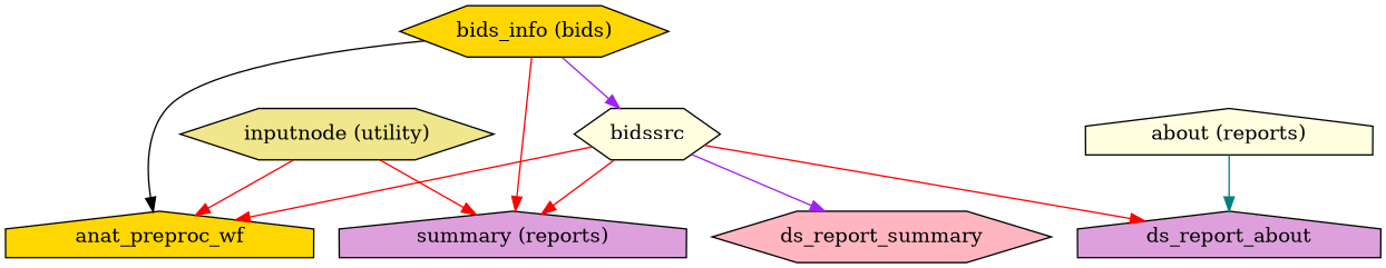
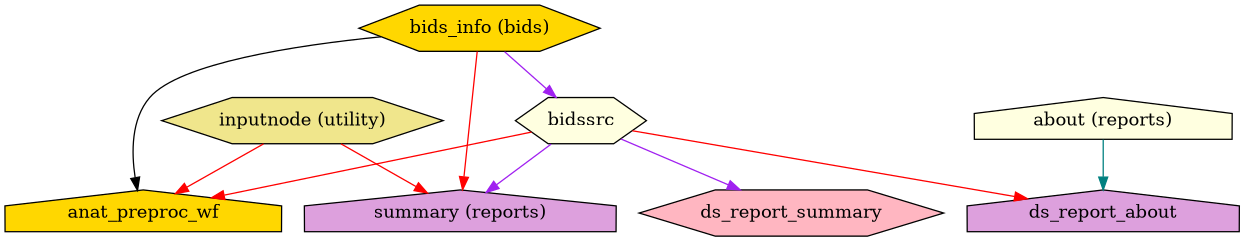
  strict digraph {
    node [fillcolor=gold shape=hexagon style=filled]
    edge [color=red]
    "inputnode (utility)" [fillcolor=khaki]
    anat_preproc_wf [shape=house]
    "summary (reports)" [fillcolor=plum shape=house]
    ds_report_summary [fillcolor=lightpink]
    bidssrc [fillcolor=lightyellow]
    ds_report_about [fillcolor=plum shape=house]
    "bids_info (bids)"
    "about (reports)" [fillcolor=lightyellow shape=house]
    "inputnode (utility)" -> anat_preproc_wf
    "inputnode (utility)" -> "summary (reports)"
    bidssrc -> anat_preproc_wf
-   bidssrc -> "summary (reports)"
+   bidssrc -> "summary (reports)" [color=purple]
    bidssrc -> ds_report_summary [color=purple]
    bidssrc -> ds_report_about
    "bids_info (bids)" -> anat_preproc_wf [color=black]
    "bids_info (bids)" -> "summary (reports)"
    "bids_info (bids)" -> bidssrc [color=purple]
    "about (reports)" -> ds_report_about [color=teal]
  }
